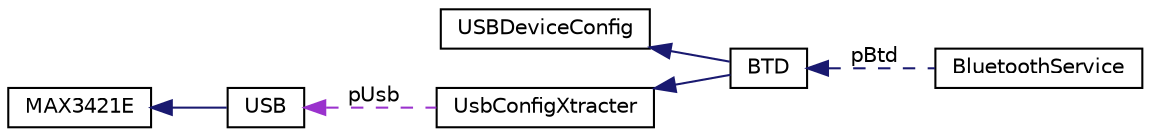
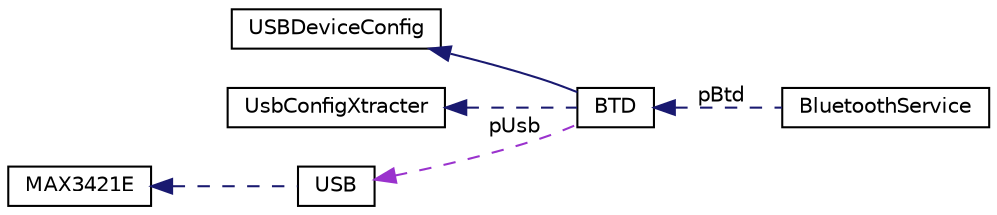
  digraph {
    rankdir=LR
    node [color=black fillcolor=white fontname=Helvetica fontsize=10 shape=record style=filled]
    edge [color=midnightblue dir=back fontname=Helvetica fontsize=10 labelfontname=Helvetica labelfontsize=10 style=solid]
    n1 [height=0.2 label=BluetoothService width=0.4]
    n2 [height=0.2 label=BTD width=0.4]
    n3 [height=0.2 label=USBDeviceConfig width=0.4]
    n4 [height=0.2 label=UsbConfigXtracter width=0.4]
    n5 [height=0.2 label=USB width=0.4]
    n6 [height=0.2 label=MAX3421E width=0.4]
    n2 -> n1 [label=" pBtd" style=dashed]
    n3 -> n2
-   n4 -> n2
-   n5 -> n4 [color=darkorchid3 label=" pUsb" style=dashed]
-   n6 -> n5
+   n4 -> n2 [style=dashed]
+   n5 -> n2 [color=darkorchid3 label=" pUsb" style=dashed]
+   n6 -> n5 [style=dashed]
  }
